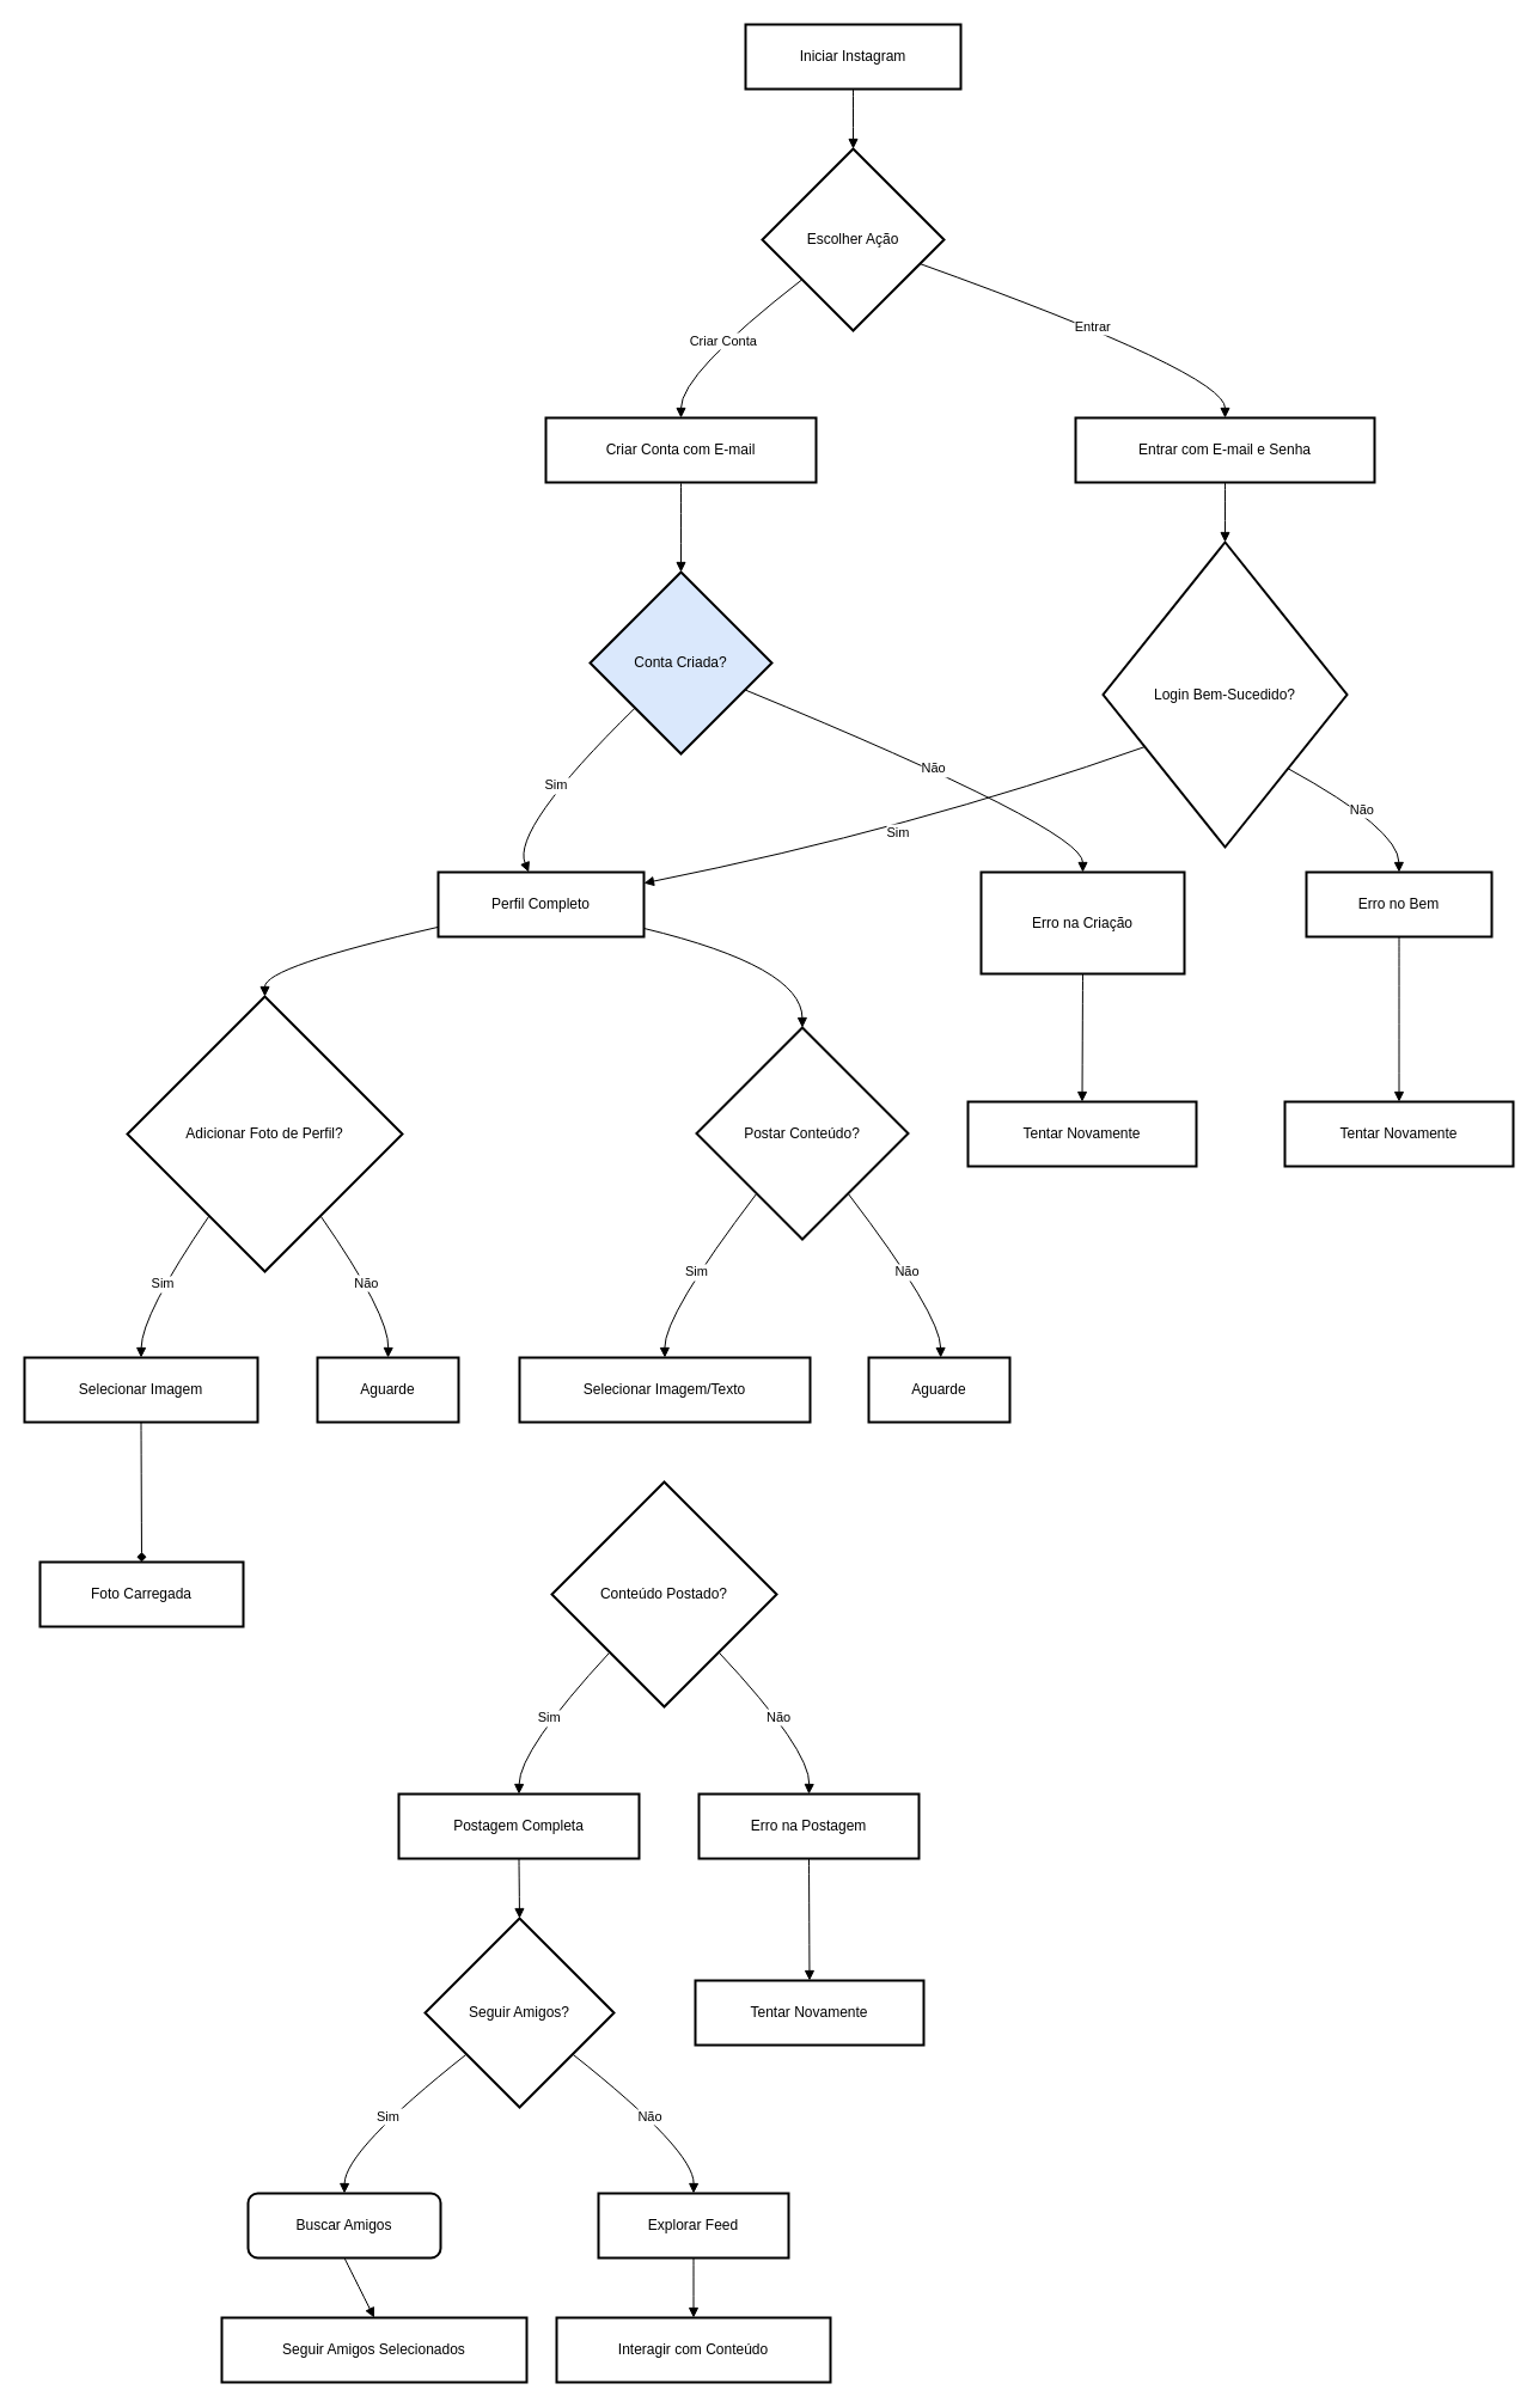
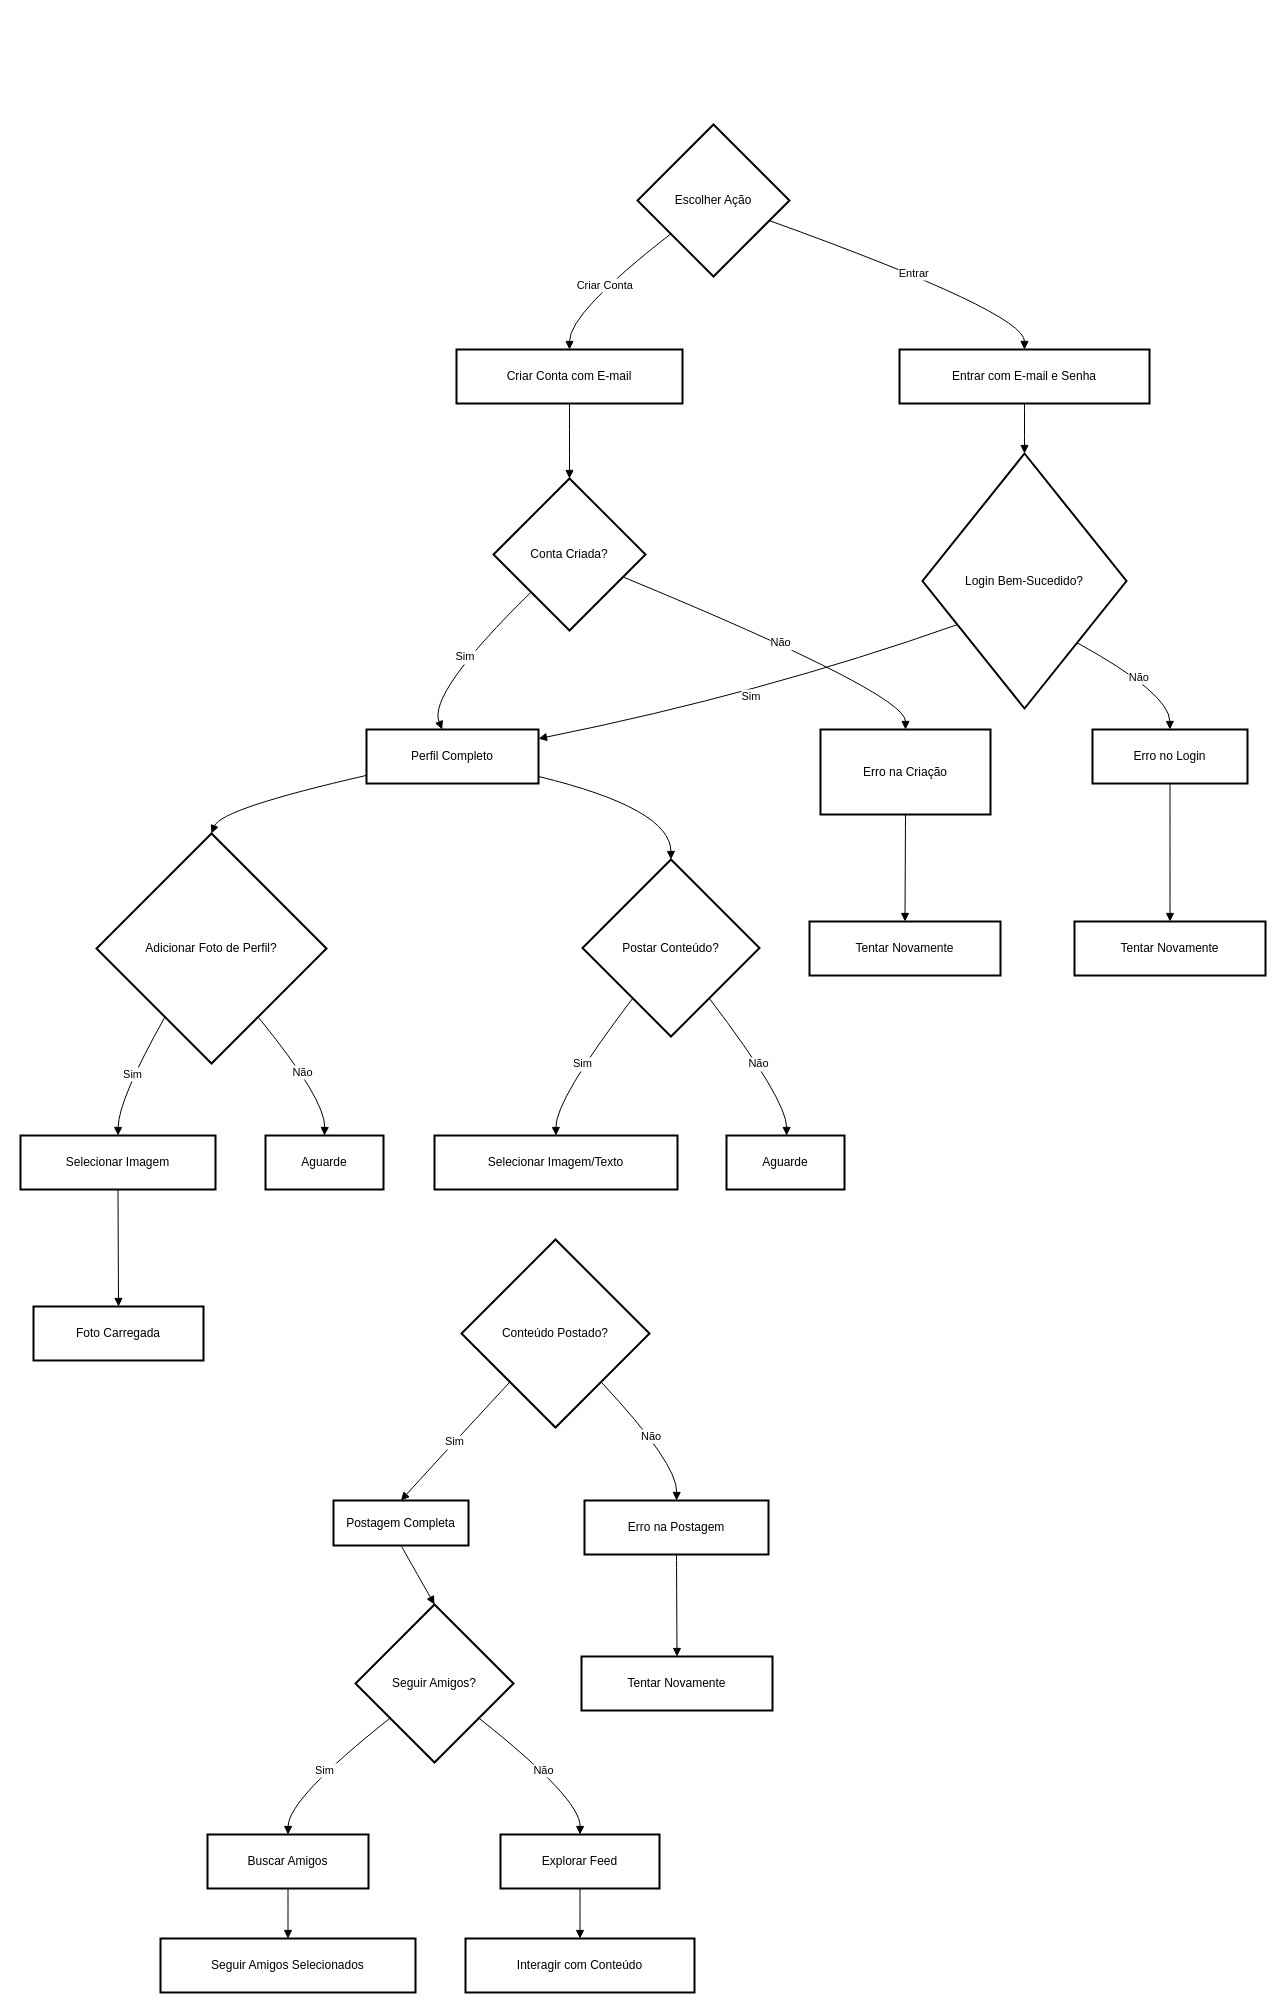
  <mxCell id="0" />
  <mxCell id="1" parent="0" />
- <mxCell id="2" value="Iniciar Instagram" style="whiteSpace=wrap;strokeWidth=2;" vertex="1" parent="1"><mxGeometry x="623" y="20" width="180" height="54" as="geometry" /></mxCell>
  <mxCell id="3" value="Escolher Ação" style="rhombus;strokeWidth=2;whiteSpace=wrap;" vertex="1" parent="1"><mxGeometry x="637" y="124" width="152" height="152" as="geometry" /></mxCell>
  <mxCell id="4" value="Criar Conta com E-mail" style="whiteSpace=wrap;strokeWidth=2;" vertex="1" parent="1"><mxGeometry x="456" y="349" width="226" height="54" as="geometry" /></mxCell>
  <mxCell id="5" value="Entrar com E-mail e Senha" style="whiteSpace=wrap;strokeWidth=2;" vertex="1" parent="1"><mxGeometry x="899" y="349" width="250" height="54" as="geometry" /></mxCell>
- <mxCell id="6" value="Conta Criada?" style="rhombus;strokeWidth=2;whiteSpace=wrap;fillColor=#dae8fc;" vertex="1" parent="1"><mxGeometry x="493" y="478" width="152" height="152" as="geometry" /></mxCell>
+ <mxCell id="6" value="Conta Criada?" style="rhombus;strokeWidth=2;whiteSpace=wrap;" vertex="1" parent="1"><mxGeometry x="493" y="478" width="152" height="152" as="geometry" /></mxCell>
  <mxCell id="7" value="Perfil Completo" style="whiteSpace=wrap;strokeWidth=2;" vertex="1" parent="1"><mxGeometry x="366" y="729" width="172" height="54" as="geometry" /></mxCell>
  <mxCell id="8" value="Erro na Criação" style="whiteSpace=wrap;strokeWidth=2;" vertex="1" parent="1"><mxGeometry x="820" y="729" width="170" height="85" as="geometry" /></mxCell>
  <mxCell id="9" value="Login Bem-Sucedido?" style="rhombus;strokeWidth=2;whiteSpace=wrap;" vertex="1" parent="1"><mxGeometry x="922" y="453" width="204" height="255" as="geometry" /></mxCell>
- <mxCell id="10" value="Erro no Bem" style="whiteSpace=wrap;strokeWidth=2;" vertex="1" parent="1"><mxGeometry x="1092" y="729" width="155" height="54" as="geometry" /></mxCell>
- <mxCell id="11" value="Adicionar Foto de Perfil?" style="rhombus;strokeWidth=2;whiteSpace=wrap;" vertex="1" parent="1"><mxGeometry x="106" y="833" width="230" height="230" as="geometry" /></mxCell>
+ <mxCell id="10" value="Erro no Login" style="whiteSpace=wrap;strokeWidth=2;" vertex="1" parent="1"><mxGeometry x="1092" y="729" width="155" height="54" as="geometry" /></mxCell>
+ <mxCell id="11" value="Adicionar Foto de Perfil?" style="rhombus;strokeWidth=2;whiteSpace=wrap;" vertex="1" parent="1"><mxGeometry x="96" y="833" width="230" height="230" as="geometry" /></mxCell>
  <mxCell id="12" value="Selecionar Imagem" style="whiteSpace=wrap;strokeWidth=2;" vertex="1" parent="1"><mxGeometry x="20" y="1135" width="195" height="54" as="geometry" /></mxCell>
  <mxCell id="13" value="Aguarde" style="whiteSpace=wrap;strokeWidth=2;" vertex="1" parent="1"><mxGeometry x="265" y="1135" width="118" height="54" as="geometry" /></mxCell>
  <mxCell id="14" value="Foto Carregada" style="whiteSpace=wrap;strokeWidth=2;" vertex="1" parent="1"><mxGeometry x="33" y="1306" width="170" height="54" as="geometry" /></mxCell>
  <mxCell id="15" value="Postar Conteúdo?" style="rhombus;strokeWidth=2;whiteSpace=wrap;" vertex="1" parent="1"><mxGeometry x="582" y="859" width="177" height="177" as="geometry" /></mxCell>
  <mxCell id="16" value="Selecionar Imagem/Texto" style="whiteSpace=wrap;strokeWidth=2;" vertex="1" parent="1"><mxGeometry x="434" y="1135" width="243" height="54" as="geometry" /></mxCell>
  <mxCell id="17" value="Aguarde" style="whiteSpace=wrap;strokeWidth=2;" vertex="1" parent="1"><mxGeometry x="726" y="1135" width="118" height="54" as="geometry" /></mxCell>
  <mxCell id="18" value="Conteúdo Postado?" style="rhombus;strokeWidth=2;whiteSpace=wrap;" vertex="1" parent="1"><mxGeometry x="461" y="1239" width="188" height="188" as="geometry" /></mxCell>
- <mxCell id="19" value="Postagem Completa" style="whiteSpace=wrap;strokeWidth=2;" vertex="1" parent="1"><mxGeometry x="333" y="1500" width="201" height="54" as="geometry" /></mxCell>
+ <mxCell id="19" value="Postagem Completa" style="whiteSpace=wrap;strokeWidth=2;" vertex="1" parent="1"><mxGeometry x="333" y="1500" width="135" height="45" as="geometry" /></mxCell>
  <mxCell id="20" value="Erro na Postagem" style="whiteSpace=wrap;strokeWidth=2;" vertex="1" parent="1"><mxGeometry x="584" y="1500" width="184" height="54" as="geometry" /></mxCell>
  <mxCell id="21" value="Seguir Amigos?" style="rhombus;strokeWidth=2;whiteSpace=wrap;" vertex="1" parent="1"><mxGeometry x="355" y="1604" width="158" height="158" as="geometry" /></mxCell>
- <mxCell id="22" value="Buscar Amigos" style="whiteSpace=wrap;strokeWidth=2;rounded=1;" vertex="1" parent="1"><mxGeometry x="207" y="1834" width="161" height="54" as="geometry" /></mxCell>
+ <mxCell id="22" value="Buscar Amigos" style="whiteSpace=wrap;strokeWidth=2;" vertex="1" parent="1"><mxGeometry x="207" y="1834" width="161" height="54" as="geometry" /></mxCell>
  <mxCell id="23" value="Explorar Feed" style="whiteSpace=wrap;strokeWidth=2;" vertex="1" parent="1"><mxGeometry x="500" y="1834" width="159" height="54" as="geometry" /></mxCell>
- <mxCell id="24" value="Seguir Amigos Selecionados" style="whiteSpace=wrap;strokeWidth=2;" vertex="1" parent="1"><mxGeometry x="185" y="1938" width="255" height="54" as="geometry" /></mxCell>
+ <mxCell id="24" value="Seguir Amigos Selecionados" style="whiteSpace=wrap;strokeWidth=2;" vertex="1" parent="1"><mxGeometry x="160" y="1938" width="255" height="54" as="geometry" /></mxCell>
  <mxCell id="25" value="Interagir com Conteúdo" style="whiteSpace=wrap;strokeWidth=2;" vertex="1" parent="1"><mxGeometry x="465" y="1938" width="229" height="54" as="geometry" /></mxCell>
  <mxCell id="26" value="Tentar Novamente" style="whiteSpace=wrap;strokeWidth=2;" vertex="1" parent="1"><mxGeometry x="809" y="921" width="191" height="54" as="geometry" /></mxCell>
  <mxCell id="27" value="Tentar Novamente" style="whiteSpace=wrap;strokeWidth=2;" vertex="1" parent="1"><mxGeometry x="1074" y="921" width="191" height="54" as="geometry" /></mxCell>
  <mxCell id="28" value="Tentar Novamente" style="whiteSpace=wrap;strokeWidth=2;" vertex="1" parent="1"><mxGeometry x="581" y="1656" width="191" height="54" as="geometry" /></mxCell>
- <mxCell id="29" value="" style="curved=1;startArrow=none;endArrow=block;exitX=0.5;exitY=1;entryX=0.5;entryY=0;" edge="1" parent="1" source="2" target="3"><mxGeometry relative="1" as="geometry"><Array as="points" /></mxGeometry></mxCell>
  <mxCell id="30" value="Criar Conta" style="curved=1;startArrow=none;endArrow=block;exitX=0;exitY=0.89;entryX=0.5;entryY=-0.01;" edge="1" parent="1" source="3" target="4"><mxGeometry relative="1" as="geometry"><Array as="points"><mxPoint x="569" y="312" /></Array></mxGeometry></mxCell>
  <mxCell id="31" value="Entrar" style="curved=1;startArrow=none;endArrow=block;exitX=1;exitY=0.68;entryX=0.5;entryY=-0.01;" edge="1" parent="1" source="3" target="5"><mxGeometry relative="1" as="geometry"><Array as="points"><mxPoint x="1024" y="312" /></Array></mxGeometry></mxCell>
  <mxCell id="32" value="" style="curved=1;startArrow=none;endArrow=block;exitX=0.5;exitY=0.99;entryX=0.5;entryY=0;" edge="1" parent="1" source="4" target="6"><mxGeometry relative="1" as="geometry"><Array as="points" /></mxGeometry></mxCell>
  <mxCell id="33" value="Sim" style="curved=1;startArrow=none;endArrow=block;exitX=0;exitY=0.99;entryX=0.44;entryY=0;" edge="1" parent="1" source="6" target="7"><mxGeometry relative="1" as="geometry"><Array as="points"><mxPoint x="427" y="693" /></Array></mxGeometry></mxCell>
  <mxCell id="34" value="Não" style="curved=1;startArrow=none;endArrow=block;exitX=1;exitY=0.71;entryX=0.5;entryY=0;" edge="1" parent="1" source="6" target="8"><mxGeometry relative="1" as="geometry"><Array as="points"><mxPoint x="905" y="693" /></Array></mxGeometry></mxCell>
  <mxCell id="35" value="" style="curved=1;startArrow=none;endArrow=block;exitX=0.5;exitY=0.99;entryX=0.5;entryY=0;" edge="1" parent="1" source="5" target="9"><mxGeometry relative="1" as="geometry"><Array as="points" /></mxGeometry></mxCell>
  <mxCell id="36" value="Sim" style="curved=1;startArrow=none;endArrow=block;exitX=0;exitY=0.76;entryX=1;entryY=0.17;" edge="1" parent="1" source="9" target="7"><mxGeometry relative="1" as="geometry"><Array as="points"><mxPoint x="762" y="693" /></Array></mxGeometry></mxCell>
  <mxCell id="37" value="Não" style="curved=1;startArrow=none;endArrow=block;exitX=1;exitY=0.97;entryX=0.5;entryY=0;" edge="1" parent="1" source="9" target="10"><mxGeometry relative="1" as="geometry"><Array as="points"><mxPoint x="1169" y="693" /></Array></mxGeometry></mxCell>
  <mxCell id="38" value="" style="curved=1;startArrow=none;endArrow=block;exitX=0;exitY=0.85;entryX=0.5;entryY=0;" edge="1" parent="1" source="7" target="11"><mxGeometry relative="1" as="geometry"><Array as="points"><mxPoint x="221" y="808" /></Array></mxGeometry></mxCell>
  <mxCell id="39" value="Sim" style="curved=1;startArrow=none;endArrow=block;exitX=0.16;exitY=1;entryX=0.5;entryY=0;" edge="1" parent="1" source="11" target="12"><mxGeometry relative="1" as="geometry"><Array as="points"><mxPoint x="118" y="1099" /></Array></mxGeometry></mxCell>
  <mxCell id="40" value="Não" style="curved=1;startArrow=none;endArrow=block;exitX=0.84;exitY=1;entryX=0.5;entryY=0;" edge="1" parent="1" source="11" target="13"><mxGeometry relative="1" as="geometry"><Array as="points"><mxPoint x="325" y="1099" /></Array></mxGeometry></mxCell>
- <mxCell id="41" value="" style="curved=1;startArrow=none;endArrow=diamond;exitX=0.5;exitY=1;entryX=0.5;entryY=0;" edge="1" parent="1" source="12" target="14"><mxGeometry relative="1" as="geometry"><Array as="points" /></mxGeometry></mxCell>
+ <mxCell id="41" value="" style="curved=1;startArrow=none;endArrow=block;exitX=0.5;exitY=1;entryX=0.5;entryY=0;" edge="1" parent="1" source="12" target="14"><mxGeometry relative="1" as="geometry"><Array as="points" /></mxGeometry></mxCell>
  <mxCell id="42" value="" style="curved=1;startArrow=none;endArrow=block;exitX=1;exitY=0.87;entryX=0.5;entryY=0;" edge="1" parent="1" source="7" target="15"><mxGeometry relative="1" as="geometry"><Array as="points"><mxPoint x="670" y="808" /></Array></mxGeometry></mxCell>
  <mxCell id="43" value="Sim" style="curved=1;startArrow=none;endArrow=block;exitX=0.12;exitY=1;entryX=0.5;entryY=0;" edge="1" parent="1" source="15" target="16"><mxGeometry relative="1" as="geometry"><Array as="points"><mxPoint x="555" y="1099" /></Array></mxGeometry></mxCell>
  <mxCell id="44" value="Não" style="curved=1;startArrow=none;endArrow=block;exitX=0.88;exitY=1;entryX=0.51;entryY=0;" edge="1" parent="1" source="15" target="17"><mxGeometry relative="1" as="geometry"><Array as="points"><mxPoint x="786" y="1099" /></Array></mxGeometry></mxCell>
  <mxCell id="45" value="Sim" style="curved=1;startArrow=none;endArrow=block;exitX=0.03;exitY=1;entryX=0.5;entryY=-0.01;" edge="1" parent="1" source="18" target="19"><mxGeometry relative="1" as="geometry"><Array as="points"><mxPoint x="434" y="1463" /></Array></mxGeometry></mxCell>
  <mxCell id="46" value="Não" style="curved=1;startArrow=none;endArrow=block;exitX=0.97;exitY=1;entryX=0.5;entryY=-0.01;" edge="1" parent="1" source="18" target="20"><mxGeometry relative="1" as="geometry"><Array as="points"><mxPoint x="677" y="1463" /></Array></mxGeometry></mxCell>
  <mxCell id="47" value="" style="curved=1;startArrow=none;endArrow=block;exitX=0.5;exitY=0.99;entryX=0.5;entryY=0;" edge="1" parent="1" source="19" target="21"><mxGeometry relative="1" as="geometry"><Array as="points" /></mxGeometry></mxCell>
  <mxCell id="48" value="Sim" style="curved=1;startArrow=none;endArrow=block;exitX=0;exitY=0.89;entryX=0.5;entryY=0;" edge="1" parent="1" source="21" target="22"><mxGeometry relative="1" as="geometry"><Array as="points"><mxPoint x="288" y="1798" /></Array></mxGeometry></mxCell>
  <mxCell id="49" value="Não" style="curved=1;startArrow=none;endArrow=block;exitX=1;exitY=0.89;entryX=0.5;entryY=0;" edge="1" parent="1" source="21" target="23"><mxGeometry relative="1" as="geometry"><Array as="points"><mxPoint x="580" y="1798" /></Array></mxGeometry></mxCell>
  <mxCell id="50" value="" style="curved=1;startArrow=none;endArrow=block;exitX=0.5;exitY=1;entryX=0.5;entryY=0;" edge="1" parent="1" source="22" target="24"><mxGeometry relative="1" as="geometry"><Array as="points" /></mxGeometry></mxCell>
  <mxCell id="51" value="" style="curved=1;startArrow=none;endArrow=block;exitX=0.5;exitY=1;entryX=0.5;entryY=0;" edge="1" parent="1" source="23" target="25"><mxGeometry relative="1" as="geometry"><Array as="points" /></mxGeometry></mxCell>
  <mxCell id="52" value="" style="curved=1;startArrow=none;endArrow=block;exitX=0.5;exitY=1;entryX=0.5;entryY=-0.01;" edge="1" parent="1" source="8" target="26"><mxGeometry relative="1" as="geometry"><Array as="points" /></mxGeometry></mxCell>
  <mxCell id="53" value="" style="curved=1;startArrow=none;endArrow=block;exitX=0.5;exitY=1;entryX=0.5;entryY=-0.01;" edge="1" parent="1" source="10" target="27"><mxGeometry relative="1" as="geometry"><Array as="points" /></mxGeometry></mxCell>
  <mxCell id="54" value="" style="curved=1;startArrow=none;endArrow=block;exitX=0.5;exitY=0.99;entryX=0.5;entryY=-0.01;" edge="1" parent="1" source="20" target="28"><mxGeometry relative="1" as="geometry"><Array as="points" /></mxGeometry></mxCell>
